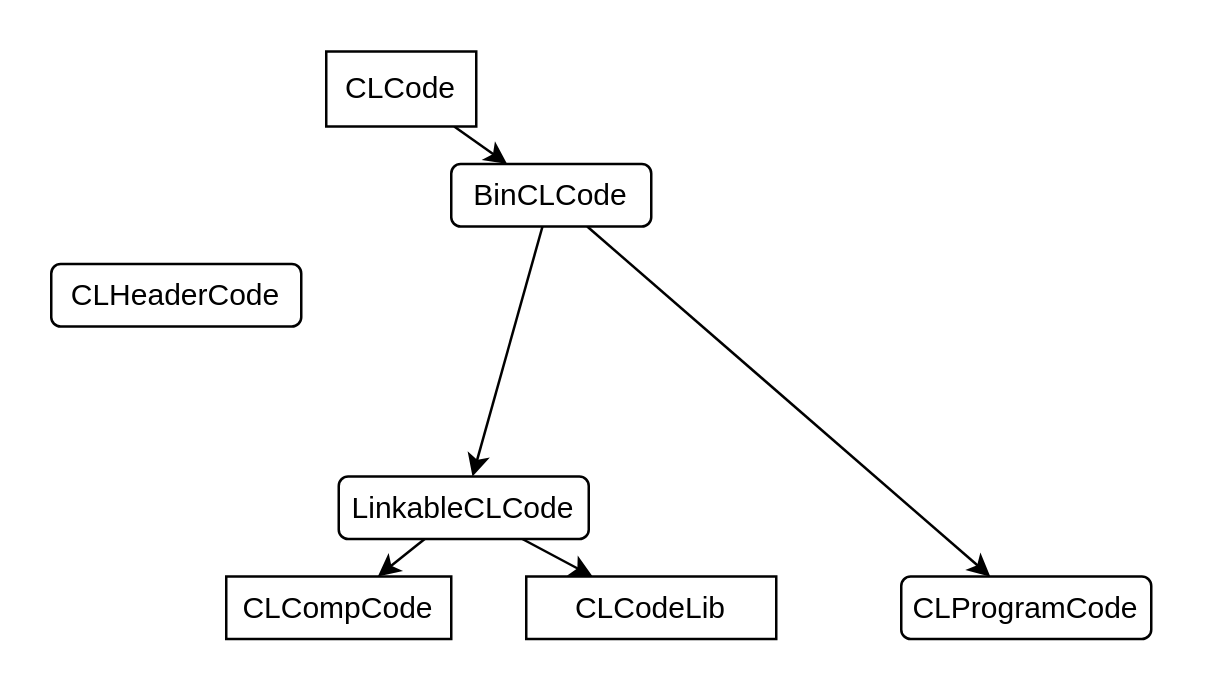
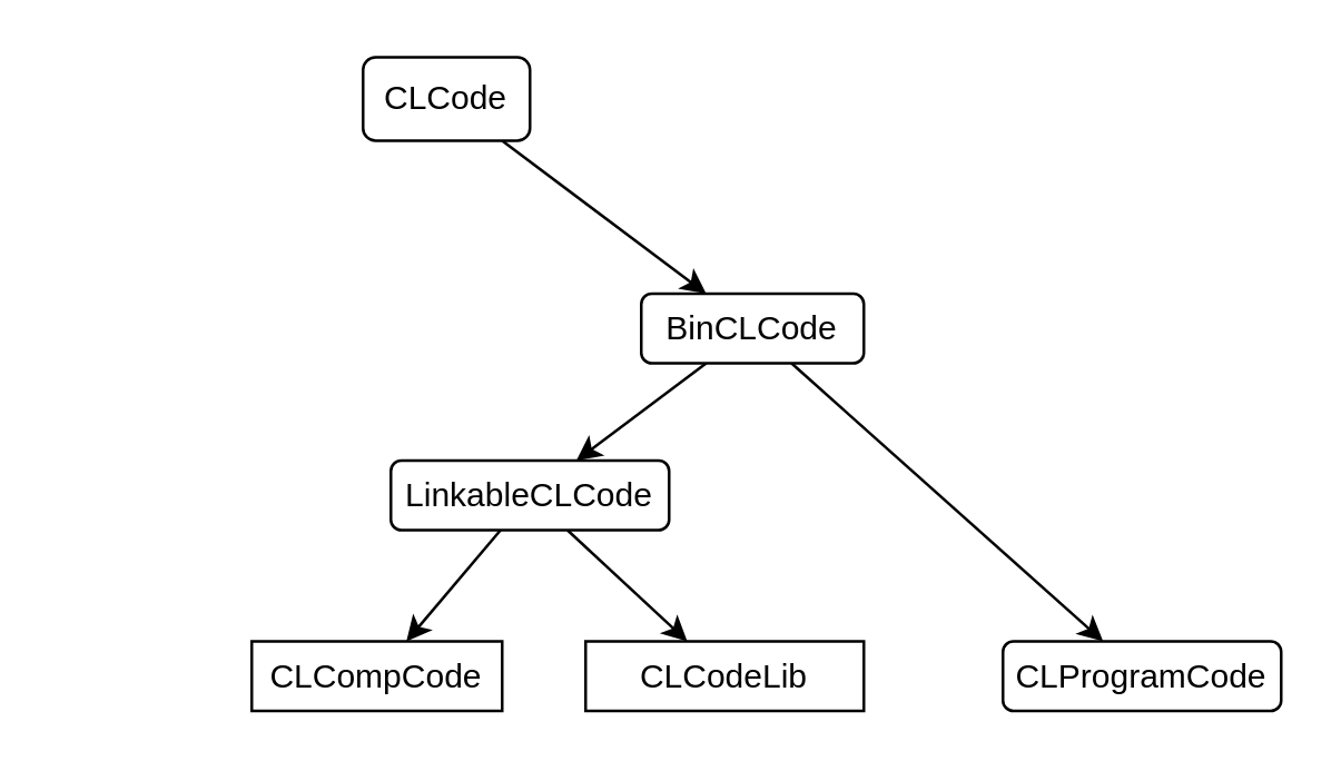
  <mxCell id="0" />
  <mxCell id="1" parent="0" />
  <mxCell id="2" value="" style="edgeStyle=none;shape=connector;rounded=0;orthogonalLoop=1;jettySize=auto;html=1;labelBackgroundColor=default;fontFamily=Helvetica;fontSize=11;fontColor=default;endArrow=classic;strokeColor=default;" edge="1" parent="1" source="3" target="7"><mxGeometry relative="1" as="geometry" /></mxCell>
- <mxCell id="3" value="CLCode" style="whiteSpace=wrap;html=1;rounded=0;" vertex="1" parent="1"><mxGeometry x="130" y="20" width="60" height="30" as="geometry" /></mxCell>
- <mxCell id="4" value="CLHeaderCode" style="whiteSpace=wrap;html=1;rounded=1;" vertex="1" parent="1"><mxGeometry x="20" y="105" width="100" height="25" as="geometry" /></mxCell>
+ <mxCell id="3" value="CLCode" style="rounded=1;whiteSpace=wrap;html=1;" vertex="1" parent="1"><mxGeometry x="130" y="20" width="60" height="30" as="geometry" /></mxCell>
  <mxCell id="5" value="" style="edgeStyle=none;shape=connector;rounded=0;orthogonalLoop=1;jettySize=auto;html=1;labelBackgroundColor=default;fontFamily=Helvetica;fontSize=11;fontColor=default;endArrow=classic;strokeColor=default;" edge="1" parent="1" source="7" target="10"><mxGeometry relative="1" as="geometry" /></mxCell>
  <mxCell id="6" value="" style="edgeStyle=none;shape=connector;rounded=0;orthogonalLoop=1;jettySize=auto;html=1;labelBackgroundColor=default;fontFamily=Helvetica;fontSize=11;fontColor=default;endArrow=classic;strokeColor=default;" edge="1" parent="1" source="7" target="12"><mxGeometry relative="1" as="geometry" /></mxCell>
- <mxCell id="7" value="BinCLCode" style="whiteSpace=wrap;html=1;rounded=1;" vertex="1" parent="1"><mxGeometry x="180" y="65" width="80" height="25" as="geometry" /></mxCell>
+ <mxCell id="7" value="BinCLCode" style="whiteSpace=wrap;html=1;rounded=1;" vertex="1" parent="1"><mxGeometry x="230" y="105" width="80" height="25" as="geometry" /></mxCell>
  <mxCell id="8" value="" style="edgeStyle=none;shape=connector;rounded=0;orthogonalLoop=1;jettySize=auto;html=1;labelBackgroundColor=default;fontFamily=Helvetica;fontSize=11;fontColor=default;endArrow=classic;strokeColor=default;" edge="1" parent="1" source="10" target="11"><mxGeometry relative="1" as="geometry" /></mxCell>
  <mxCell id="9" value="" style="edgeStyle=none;shape=connector;rounded=0;orthogonalLoop=1;jettySize=auto;html=1;labelBackgroundColor=default;fontFamily=Helvetica;fontSize=11;fontColor=default;endArrow=classic;strokeColor=default;" edge="1" parent="1" source="10" target="13"><mxGeometry relative="1" as="geometry" /></mxCell>
- <mxCell id="10" value="LinkableCLCode" style="whiteSpace=wrap;html=1;rounded=1;" vertex="1" parent="1"><mxGeometry x="135" y="190" width="100" height="25" as="geometry" /></mxCell>
+ <mxCell id="10" value="LinkableCLCode" style="whiteSpace=wrap;html=1;rounded=1;" vertex="1" parent="1"><mxGeometry x="140" y="165" width="100" height="25" as="geometry" /></mxCell>
  <mxCell id="11" value="CLCompCode" style="whiteSpace=wrap;html=1;rounded=0;" vertex="1" parent="1"><mxGeometry x="90" y="230" width="90" height="25" as="geometry" /></mxCell>
  <mxCell id="12" value="CLProgramCode" style="whiteSpace=wrap;html=1;rounded=1;" vertex="1" parent="1"><mxGeometry x="360" y="230" width="100" height="25" as="geometry" /></mxCell>
  <mxCell id="13" value="CLCodeLib" style="whiteSpace=wrap;html=1;rounded=0;" vertex="1" parent="1"><mxGeometry x="210" y="230" width="100" height="25" as="geometry" /></mxCell>
